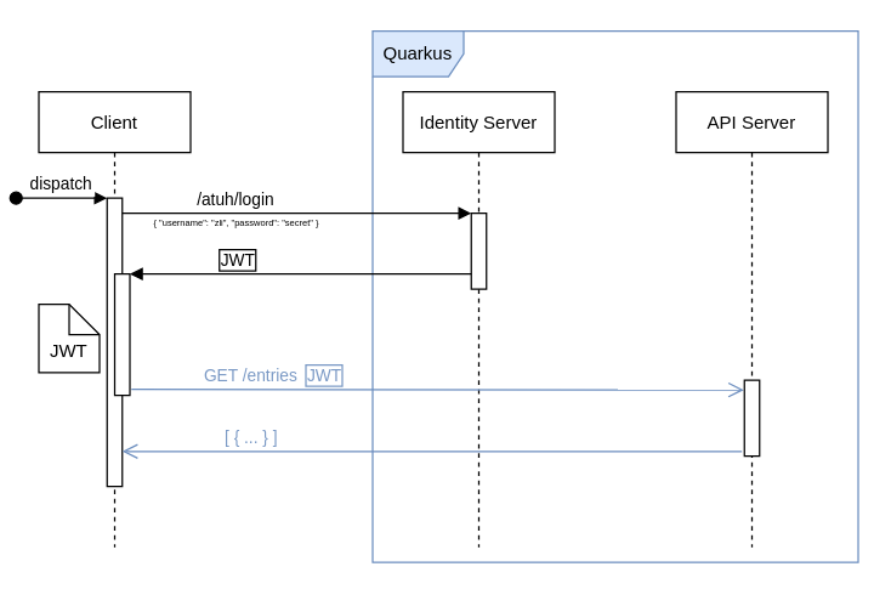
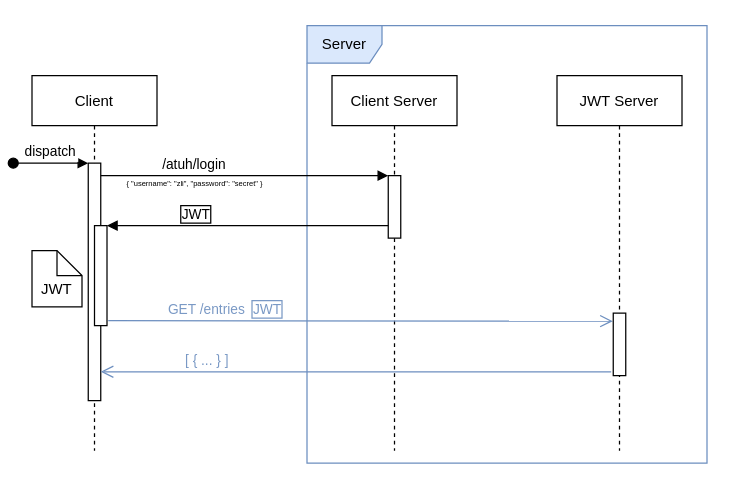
  <mxCell id="0" />
  <mxCell id="1" parent="0" />
- <mxCell id="2" value="Quarkus" style="shape=umlFrame;whiteSpace=wrap;html=1;labelBackgroundColor=none;fillColor=#dae8fc;strokeColor=#6c8ebf;" vertex="1" parent="1"><mxGeometry x="240" y="20" width="320" height="350" as="geometry" /></mxCell>
+ <mxCell id="2" value="Server" style="shape=umlFrame;whiteSpace=wrap;html=1;labelBackgroundColor=none;fillColor=#dae8fc;strokeColor=#6c8ebf;" vertex="1" parent="1"><mxGeometry x="240" y="20" width="320" height="350" as="geometry" /></mxCell>
  <mxCell id="3" value="Client" style="shape=umlLifeline;perimeter=lifelinePerimeter;container=1;collapsible=0;recursiveResize=0;rounded=0;shadow=0;strokeWidth=1;" parent="1" vertex="1"><mxGeometry x="20" y="60" width="100" height="300" as="geometry" /></mxCell>
  <mxCell id="4" value="" style="points=[];perimeter=orthogonalPerimeter;rounded=0;shadow=0;strokeWidth=1;" parent="3" vertex="1"><mxGeometry x="45" y="70" width="10" height="190" as="geometry" /></mxCell>
  <mxCell id="5" value="dispatch" style="verticalAlign=bottom;startArrow=oval;endArrow=block;startSize=8;shadow=0;strokeWidth=1;" parent="3" target="4" edge="1"><mxGeometry relative="1" as="geometry"><mxPoint x="-15" y="70" as="sourcePoint" /></mxGeometry></mxCell>
  <mxCell id="6" value="" style="points=[];perimeter=orthogonalPerimeter;rounded=0;shadow=0;strokeWidth=1;" parent="3" vertex="1"><mxGeometry x="50" y="120" width="10" height="80" as="geometry" /></mxCell>
  <mxCell id="7" value="&lt;br&gt;JWT" style="shape=note;size=20;whiteSpace=wrap;html=1;labelBackgroundColor=none;" vertex="1" parent="3"><mxGeometry y="140" width="40" height="45" as="geometry" /></mxCell>
- <mxCell id="8" value="Identity Server" style="shape=umlLifeline;perimeter=lifelinePerimeter;container=1;collapsible=0;recursiveResize=0;rounded=0;shadow=0;strokeWidth=1;" parent="1" vertex="1"><mxGeometry x="260" y="60" width="100" height="300" as="geometry" /></mxCell>
+ <mxCell id="8" value="Client Server" style="shape=umlLifeline;perimeter=lifelinePerimeter;container=1;collapsible=0;recursiveResize=0;rounded=0;shadow=0;strokeWidth=1;" parent="1" vertex="1"><mxGeometry x="260" y="60" width="100" height="300" as="geometry" /></mxCell>
  <mxCell id="9" value="" style="points=[];perimeter=orthogonalPerimeter;rounded=0;shadow=0;strokeWidth=1;" parent="8" vertex="1"><mxGeometry x="45" y="80" width="10" height="50" as="geometry" /></mxCell>
  <mxCell id="10" value="[ { ... } ]" style="verticalAlign=bottom;endArrow=open;endSize=8;exitX=-0.166;exitY=0.938;shadow=0;strokeWidth=1;exitDx=0;exitDy=0;exitPerimeter=0;fillColor=#dae8fc;strokeColor=#6c8ebf;fontColor=#7A99C5;" parent="1" source="17" target="4" edge="1"><mxGeometry x="0.584" relative="1" as="geometry"><mxPoint x="175" y="216" as="targetPoint" /><mxPoint as="offset" /></mxGeometry></mxCell>
  <mxCell id="11" value="/atuh/login" style="verticalAlign=bottom;endArrow=block;entryX=0;entryY=0;shadow=0;strokeWidth=1;" parent="1" source="4" target="9" edge="1"><mxGeometry x="-0.348" relative="1" as="geometry"><mxPoint x="175" y="140" as="sourcePoint" /><mxPoint as="offset" /></mxGeometry></mxCell>
  <mxCell id="12" value="&lt;font style=&quot;font-size: 6px&quot;&gt;{ &quot;username&quot;: &quot;zli&quot;, &quot;password&quot;: &quot;secret&quot; }&lt;/font&gt;" style="edgeLabel;html=1;align=center;verticalAlign=middle;resizable=0;points=[];labelBackgroundColor=none;" vertex="1" connectable="0" parent="11"><mxGeometry x="0.116" y="-5" relative="1" as="geometry"><mxPoint x="-54" y="-1" as="offset" /></mxGeometry></mxCell>
  <mxCell id="13" value="" style="verticalAlign=bottom;endArrow=block;entryX=1;entryY=0;shadow=0;strokeWidth=1;" parent="1" source="9" target="6" edge="1"><mxGeometry relative="1" as="geometry"><mxPoint x="140" y="180" as="sourcePoint" /></mxGeometry></mxCell>
  <mxCell id="14" value="JWT" style="edgeLabel;html=1;align=center;verticalAlign=middle;resizable=0;points=[];labelBorderColor=#000000;spacingTop=0;spacing=10;" vertex="1" connectable="0" parent="13"><mxGeometry x="-0.075" y="-4" relative="1" as="geometry"><mxPoint x="-51" y="-6" as="offset" /></mxGeometry></mxCell>
  <mxCell id="15" value="GET /entries" style="verticalAlign=bottom;endArrow=open;endSize=8;exitX=1;exitY=0.95;shadow=0;strokeWidth=1;fillColor=#dae8fc;strokeColor=#6c8ebf;fontColor=#7A99C5;entryX=-0.039;entryY=0.128;entryDx=0;entryDy=0;entryPerimeter=0;" parent="1" target="17" edge="1"><mxGeometry x="-0.609" relative="1" as="geometry"><mxPoint x="485" y="260" as="targetPoint" /><mxPoint x="81" y="256" as="sourcePoint" /><mxPoint as="offset" /></mxGeometry></mxCell>
- <mxCell id="16" value="API Server" style="shape=umlLifeline;perimeter=lifelinePerimeter;container=1;collapsible=0;recursiveResize=0;rounded=0;shadow=0;strokeWidth=1;" vertex="1" parent="1"><mxGeometry x="440" y="60" width="100" height="300" as="geometry" /></mxCell>
+ <mxCell id="16" value="JWT Server" style="shape=umlLifeline;perimeter=lifelinePerimeter;container=1;collapsible=0;recursiveResize=0;rounded=0;shadow=0;strokeWidth=1;" vertex="1" parent="1"><mxGeometry x="440" y="60" width="100" height="300" as="geometry" /></mxCell>
  <mxCell id="17" value="" style="points=[];perimeter=orthogonalPerimeter;rounded=0;shadow=0;strokeWidth=1;" vertex="1" parent="16"><mxGeometry x="45" y="190" width="10" height="50" as="geometry" /></mxCell>
  <mxCell id="18" value="JWT" style="edgeLabel;html=1;align=center;verticalAlign=middle;resizable=0;points=[];labelBorderColor=#7A99C5;spacingTop=0;spacing=10;fontColor=#7A99C5;" vertex="1" connectable="0" parent="1"><mxGeometry x="204" y="247" as="geometry"><mxPoint x="3" y="-1" as="offset" /></mxGeometry></mxCell>
